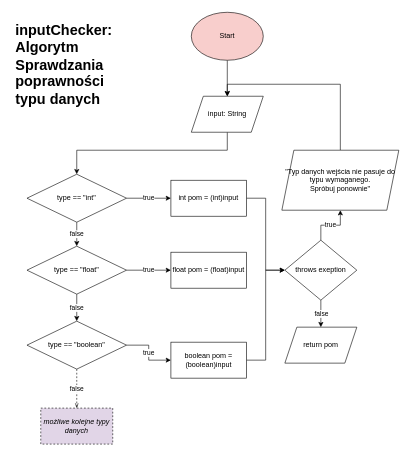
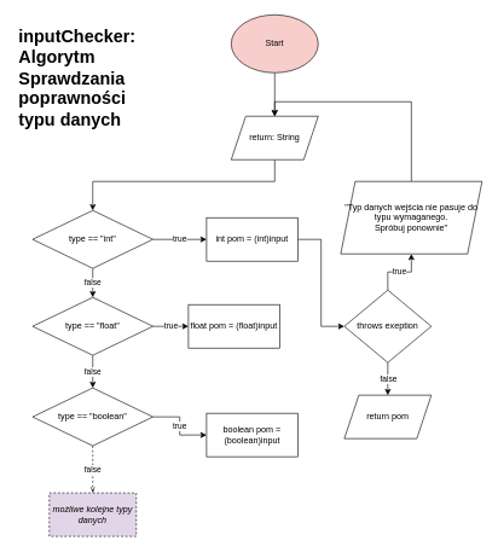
  <mxCell id="0" />
  <mxCell id="1" parent="0" />
  <mxCell id="2" value="" style="edgeStyle=orthogonalEdgeStyle;rounded=0;orthogonalLoop=1;jettySize=auto;html=1;entryX=0.5;entryY=0;entryDx=0;entryDy=0;" edge="1" parent="1" source="3" target="5"><mxGeometry relative="1" as="geometry"><mxPoint x="378" y="140" as="targetPoint" /></mxGeometry></mxCell>
  <mxCell id="3" value="Start" style="ellipse;whiteSpace=wrap;html=1;fillColor=#f8cecc;" vertex="1" parent="1"><mxGeometry x="318" y="20" width="120" height="80" as="geometry" /></mxCell>
  <mxCell id="4" value="" style="edgeStyle=orthogonalEdgeStyle;rounded=0;orthogonalLoop=1;jettySize=auto;html=1;exitX=0.5;exitY=1;exitDx=0;exitDy=0;entryX=0.5;entryY=0;entryDx=0;entryDy=0;" edge="1" parent="1" source="5" target="8"><mxGeometry relative="1" as="geometry"><mxPoint x="314" y="260" as="sourcePoint" /><Array as="points"><mxPoint x="378" y="250" /><mxPoint x="127" y="250" /></Array></mxGeometry></mxCell>
- <mxCell id="5" value="input: String" style="shape=parallelogram;perimeter=parallelogramPerimeter;whiteSpace=wrap;html=1;fixedSize=1;" vertex="1" parent="1"><mxGeometry x="318" y="160" width="120" height="60" as="geometry" /></mxCell>
+ <mxCell id="5" value="return: String" style="shape=parallelogram;perimeter=parallelogramPerimeter;whiteSpace=wrap;html=1;fixedSize=1;" vertex="1" parent="1"><mxGeometry x="318" y="160" width="120" height="60" as="geometry" /></mxCell>
  <mxCell id="6" value="false" style="edgeStyle=orthogonalEdgeStyle;rounded=0;orthogonalLoop=1;jettySize=auto;html=1;" edge="1" parent="1" source="8" target="11"><mxGeometry relative="1" as="geometry" /></mxCell>
  <mxCell id="7" value="true" style="edgeStyle=orthogonalEdgeStyle;rounded=0;orthogonalLoop=1;jettySize=auto;html=1;exitX=1;exitY=0.5;exitDx=0;exitDy=0;entryX=0;entryY=0.5;entryDx=0;entryDy=0;" edge="1" parent="1" source="8" target="16"><mxGeometry relative="1" as="geometry" /></mxCell>
  <mxCell id="8" value="type == &quot;int&quot;" style="rhombus;whiteSpace=wrap;html=1;" vertex="1" parent="1"><mxGeometry x="44" y="290" width="166" height="80" as="geometry" /></mxCell>
  <mxCell id="9" value="false" style="edgeStyle=orthogonalEdgeStyle;rounded=0;orthogonalLoop=1;jettySize=auto;html=1;" edge="1" parent="1" source="11" target="14"><mxGeometry relative="1" as="geometry" /></mxCell>
  <mxCell id="10" value="true" style="edgeStyle=orthogonalEdgeStyle;rounded=0;orthogonalLoop=1;jettySize=auto;html=1;" edge="1" parent="1" source="11" target="17"><mxGeometry relative="1" as="geometry" /></mxCell>
  <mxCell id="11" value="type == &quot;float&quot;" style="rhombus;whiteSpace=wrap;html=1;" vertex="1" parent="1"><mxGeometry x="44" y="410" width="166" height="80" as="geometry" /></mxCell>
  <mxCell id="12" value="true" style="edgeStyle=orthogonalEdgeStyle;rounded=0;orthogonalLoop=1;jettySize=auto;html=1;" edge="1" parent="1" source="14" target="19"><mxGeometry relative="1" as="geometry" /></mxCell>
  <mxCell id="13" value="false" style="edgeStyle=orthogonalEdgeStyle;rounded=0;orthogonalLoop=1;jettySize=auto;html=1;dashed=1;endArrow=openThin;endFill=0;" edge="1" parent="1" source="14" target="27"><mxGeometry relative="1" as="geometry" /></mxCell>
  <mxCell id="14" value="type == &quot;boolean&quot;" style="rhombus;whiteSpace=wrap;html=1;" vertex="1" parent="1"><mxGeometry x="44" y="535" width="166" height="80" as="geometry" /></mxCell>
  <mxCell id="15" style="edgeStyle=orthogonalEdgeStyle;rounded=0;orthogonalLoop=1;jettySize=auto;html=1;exitX=1;exitY=0.5;exitDx=0;exitDy=0;entryX=0;entryY=0.5;entryDx=0;entryDy=0;" edge="1" parent="1" source="16" target="22"><mxGeometry relative="1" as="geometry" /></mxCell>
  <mxCell id="16" value="int pom = (int)input" style="rounded=0;whiteSpace=wrap;html=1;" vertex="1" parent="1"><mxGeometry x="284" y="300" width="126" height="60" as="geometry" /></mxCell>
- <mxCell id="17" value="float pom = (float)input" style="rounded=0;whiteSpace=wrap;html=1;" vertex="1" parent="1"><mxGeometry x="284" y="420" width="126" height="60" as="geometry" /></mxCell>
- <mxCell id="18" style="edgeStyle=orthogonalEdgeStyle;rounded=0;orthogonalLoop=1;jettySize=auto;html=1;exitX=1;exitY=0.5;exitDx=0;exitDy=0;entryX=0;entryY=0.5;entryDx=0;entryDy=0;" edge="1" parent="1" source="19" target="22"><mxGeometry relative="1" as="geometry" /></mxCell>
+ <mxCell id="17" value="float pom = (float)input" style="rounded=0;whiteSpace=wrap;html=1;" vertex="1" parent="1"><mxGeometry x="259" y="420" width="126" height="60" as="geometry" /></mxCell>
  <mxCell id="19" value="boolean pom = (boolean)input" style="rounded=0;whiteSpace=wrap;html=1;" vertex="1" parent="1"><mxGeometry x="284" y="570" width="126" height="60" as="geometry" /></mxCell>
  <mxCell id="20" value="true" style="edgeStyle=orthogonalEdgeStyle;rounded=0;orthogonalLoop=1;jettySize=auto;html=1;" edge="1" parent="1" source="22" target="24"><mxGeometry relative="1" as="geometry" /></mxCell>
  <mxCell id="21" value="false" style="edgeStyle=orthogonalEdgeStyle;rounded=0;orthogonalLoop=1;jettySize=auto;html=1;" edge="1" parent="1" source="22"><mxGeometry relative="1" as="geometry"><mxPoint x="534" y="545" as="targetPoint" /></mxGeometry></mxCell>
  <mxCell id="22" value="throws exeption" style="rhombus;whiteSpace=wrap;html=1;" vertex="1" parent="1"><mxGeometry x="474" y="400" width="120" height="100" as="geometry" /></mxCell>
  <mxCell id="23" style="edgeStyle=orthogonalEdgeStyle;rounded=0;orthogonalLoop=1;jettySize=auto;html=1;entryX=0.5;entryY=0;entryDx=0;entryDy=0;exitX=0.5;exitY=0;exitDx=0;exitDy=0;" edge="1" parent="1" source="24" target="5"><mxGeometry relative="1" as="geometry"><Array as="points"><mxPoint x="567" y="140" /><mxPoint x="378" y="140" /></Array></mxGeometry></mxCell>
  <mxCell id="24" value="&quot;Typ danych wejścia nie pasuje do typu wymaganego.&lt;br&gt;Spróbuj ponownie&quot;" style="shape=parallelogram;perimeter=parallelogramPerimeter;whiteSpace=wrap;html=1;fixedSize=1;" vertex="1" parent="1"><mxGeometry x="469" y="250" width="195" height="100" as="geometry" /></mxCell>
  <mxCell id="25" value="return pom" style="shape=parallelogram;perimeter=parallelogramPerimeter;whiteSpace=wrap;html=1;fixedSize=1;" vertex="1" parent="1"><mxGeometry x="474" y="545" width="120" height="60" as="geometry" /></mxCell>
  <mxCell id="26" value="&lt;h1&gt;inputChecker: Algorytm Sprawdzania poprawności typu danych&lt;/h1&gt;" style="text;html=1;strokeColor=none;fillColor=none;spacing=5;spacingTop=-20;whiteSpace=wrap;overflow=hidden;rounded=0;" vertex="1" parent="1"><mxGeometry x="20" y="30" width="190" height="160" as="geometry" /></mxCell>
  <mxCell id="27" value="&lt;i&gt;możliwe kolejne typy danych&lt;/i&gt;" style="whiteSpace=wrap;html=1;dashed=1;fillColor=#e1d5e7;" vertex="1" parent="1"><mxGeometry x="67" y="680" width="120" height="60" as="geometry" /></mxCell>
